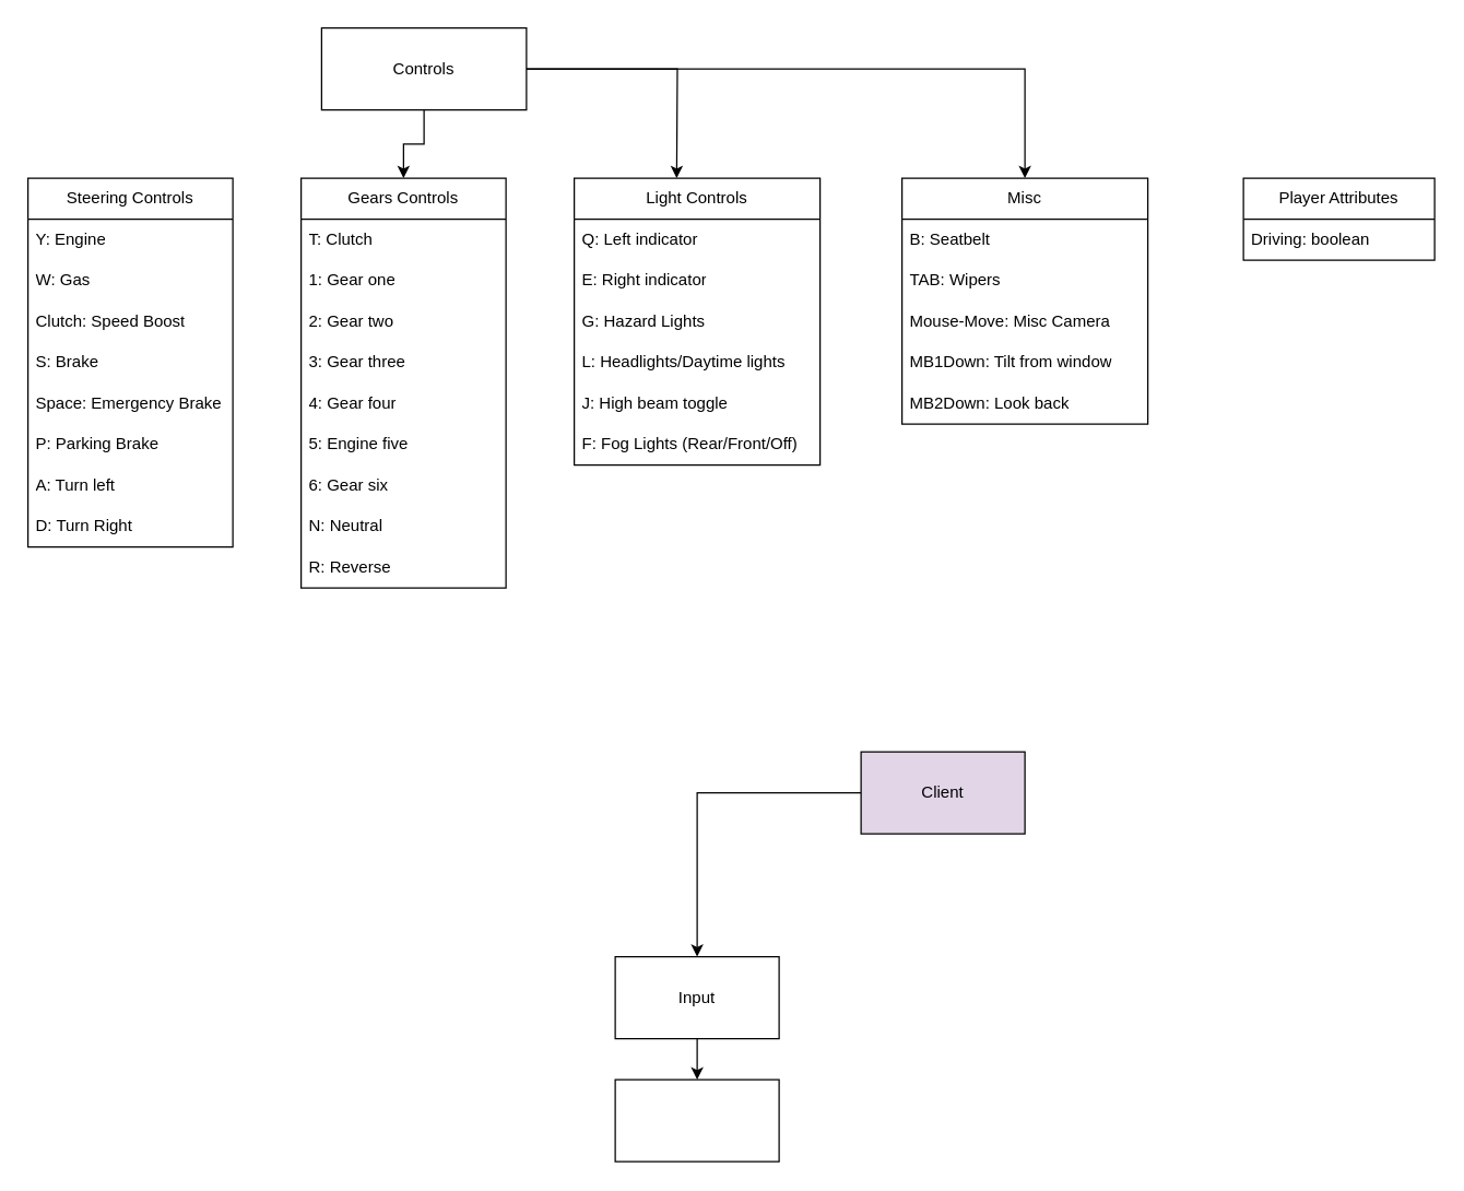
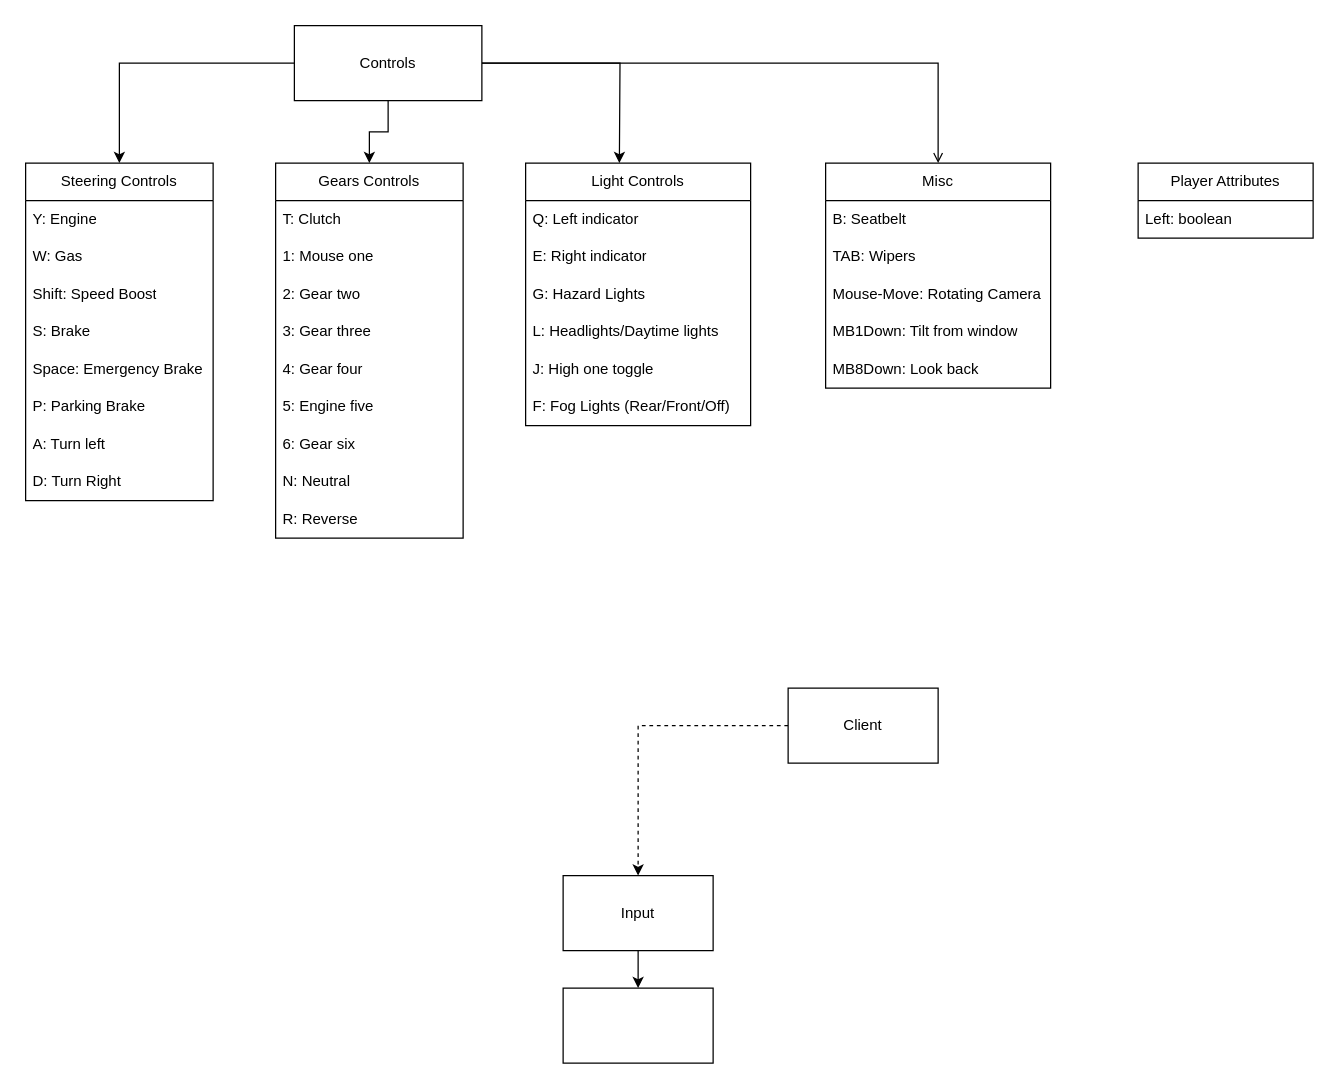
  <mxCell id="0" />
  <mxCell id="1" parent="0" />
  <mxCell id="2" value="" style="edgeStyle=orthogonalEdgeStyle;rounded=0;orthogonalLoop=1;jettySize=auto;html=1;" edge="1" parent="1" source="3" target="43"><mxGeometry relative="1" as="geometry" /></mxCell>
  <mxCell id="3" value="Input" style="rounded=0;whiteSpace=wrap;html=1;" parent="1" vertex="1"><mxGeometry x="450" y="700" width="120" height="60" as="geometry" /></mxCell>
  <mxCell id="4" value="Player Attributes" style="swimlane;fontStyle=0;childLayout=stackLayout;horizontal=1;startSize=30;horizontalStack=0;resizeParent=1;resizeParentMax=0;resizeLast=0;collapsible=1;marginBottom=0;whiteSpace=wrap;html=1;" parent="1" vertex="1"><mxGeometry x="910" y="130" width="140" height="60" as="geometry" /></mxCell>
- <mxCell id="5" value="Driving: boolean" style="text;strokeColor=none;fillColor=none;align=left;verticalAlign=middle;spacingLeft=4;spacingRight=4;overflow=hidden;points=[[0,0.5],[1,0.5]];portConstraint=eastwest;rotatable=0;whiteSpace=wrap;html=1;" parent="4" vertex="1"><mxGeometry y="30" width="140" height="30" as="geometry" /></mxCell>
+ <mxCell id="5" value="Left: boolean" style="text;strokeColor=none;fillColor=none;align=left;verticalAlign=middle;spacingLeft=4;spacingRight=4;overflow=hidden;points=[[0,0.5],[1,0.5]];portConstraint=eastwest;rotatable=0;whiteSpace=wrap;html=1;" parent="4" vertex="1"><mxGeometry y="30" width="140" height="30" as="geometry" /></mxCell>
  <mxCell id="6" value="Steering Controls" style="swimlane;fontStyle=0;childLayout=stackLayout;horizontal=1;startSize=30;horizontalStack=0;resizeParent=1;resizeParentMax=0;resizeLast=0;collapsible=1;marginBottom=0;whiteSpace=wrap;html=1;" parent="1" vertex="1"><mxGeometry x="20" y="130" width="150" height="270" as="geometry" /></mxCell>
  <mxCell id="7" value="Y: Engine" style="text;strokeColor=none;fillColor=none;align=left;verticalAlign=middle;spacingLeft=4;spacingRight=4;overflow=hidden;points=[[0,0.5],[1,0.5]];portConstraint=eastwest;rotatable=0;whiteSpace=wrap;html=1;" vertex="1" parent="6"><mxGeometry y="30" width="150" height="30" as="geometry" /></mxCell>
  <mxCell id="8" value="W: Gas" style="text;strokeColor=none;fillColor=none;align=left;verticalAlign=middle;spacingLeft=4;spacingRight=4;overflow=hidden;points=[[0,0.5],[1,0.5]];portConstraint=eastwest;rotatable=0;whiteSpace=wrap;html=1;" parent="6" vertex="1"><mxGeometry y="60" width="150" height="30" as="geometry" /></mxCell>
- <mxCell id="9" value="Clutch: Speed Boost" style="text;strokeColor=none;fillColor=none;align=left;verticalAlign=middle;spacingLeft=4;spacingRight=4;overflow=hidden;points=[[0,0.5],[1,0.5]];portConstraint=eastwest;rotatable=0;whiteSpace=wrap;html=1;" parent="6" vertex="1"><mxGeometry y="90" width="150" height="30" as="geometry" /></mxCell>
+ <mxCell id="9" value="Shift: Speed Boost" style="text;strokeColor=none;fillColor=none;align=left;verticalAlign=middle;spacingLeft=4;spacingRight=4;overflow=hidden;points=[[0,0.5],[1,0.5]];portConstraint=eastwest;rotatable=0;whiteSpace=wrap;html=1;" parent="6" vertex="1"><mxGeometry y="90" width="150" height="30" as="geometry" /></mxCell>
  <mxCell id="10" value="S: Brake" style="text;strokeColor=none;fillColor=none;align=left;verticalAlign=middle;spacingLeft=4;spacingRight=4;overflow=hidden;points=[[0,0.5],[1,0.5]];portConstraint=eastwest;rotatable=0;whiteSpace=wrap;html=1;" parent="6" vertex="1"><mxGeometry y="120" width="150" height="30" as="geometry" /></mxCell>
  <mxCell id="11" value="Space: Emergency Brake" style="text;strokeColor=none;fillColor=none;align=left;verticalAlign=middle;spacingLeft=4;spacingRight=4;overflow=hidden;points=[[0,0.5],[1,0.5]];portConstraint=eastwest;rotatable=0;whiteSpace=wrap;html=1;" parent="6" vertex="1"><mxGeometry y="150" width="150" height="30" as="geometry" /></mxCell>
  <mxCell id="12" value="P: Parking Brake" style="text;strokeColor=none;fillColor=none;align=left;verticalAlign=middle;spacingLeft=4;spacingRight=4;overflow=hidden;points=[[0,0.5],[1,0.5]];portConstraint=eastwest;rotatable=0;whiteSpace=wrap;html=1;" parent="6" vertex="1"><mxGeometry y="180" width="150" height="30" as="geometry" /></mxCell>
  <mxCell id="13" value="A: Turn left" style="text;strokeColor=none;fillColor=none;align=left;verticalAlign=middle;spacingLeft=4;spacingRight=4;overflow=hidden;points=[[0,0.5],[1,0.5]];portConstraint=eastwest;rotatable=0;whiteSpace=wrap;html=1;" vertex="1" parent="6"><mxGeometry y="210" width="150" height="30" as="geometry" /></mxCell>
  <mxCell id="14" value="D: Turn Right" style="text;strokeColor=none;fillColor=none;align=left;verticalAlign=middle;spacingLeft=4;spacingRight=4;overflow=hidden;points=[[0,0.5],[1,0.5]];portConstraint=eastwest;rotatable=0;whiteSpace=wrap;html=1;" vertex="1" parent="6"><mxGeometry y="240" width="150" height="30" as="geometry" /></mxCell>
  <mxCell id="15" value="Gears Controls" style="swimlane;fontStyle=0;childLayout=stackLayout;horizontal=1;startSize=30;horizontalStack=0;resizeParent=1;resizeParentMax=0;resizeLast=0;collapsible=1;marginBottom=0;whiteSpace=wrap;html=1;" parent="1" vertex="1"><mxGeometry x="220" y="130" width="150" height="300" as="geometry" /></mxCell>
  <mxCell id="16" value="T: Clutch" style="text;strokeColor=none;fillColor=none;align=left;verticalAlign=middle;spacingLeft=4;spacingRight=4;overflow=hidden;points=[[0,0.5],[1,0.5]];portConstraint=eastwest;rotatable=0;whiteSpace=wrap;html=1;" parent="15" vertex="1"><mxGeometry y="30" width="150" height="30" as="geometry" /></mxCell>
- <mxCell id="17" value="1: Gear one" style="text;strokeColor=none;fillColor=none;align=left;verticalAlign=middle;spacingLeft=4;spacingRight=4;overflow=hidden;points=[[0,0.5],[1,0.5]];portConstraint=eastwest;rotatable=0;whiteSpace=wrap;html=1;" parent="15" vertex="1"><mxGeometry y="60" width="150" height="30" as="geometry" /></mxCell>
+ <mxCell id="17" value="1: Mouse one" style="text;strokeColor=none;fillColor=none;align=left;verticalAlign=middle;spacingLeft=4;spacingRight=4;overflow=hidden;points=[[0,0.5],[1,0.5]];portConstraint=eastwest;rotatable=0;whiteSpace=wrap;html=1;" parent="15" vertex="1"><mxGeometry y="60" width="150" height="30" as="geometry" /></mxCell>
  <mxCell id="18" value="2: Gear two" style="text;strokeColor=none;fillColor=none;align=left;verticalAlign=middle;spacingLeft=4;spacingRight=4;overflow=hidden;points=[[0,0.5],[1,0.5]];portConstraint=eastwest;rotatable=0;whiteSpace=wrap;html=1;" parent="15" vertex="1"><mxGeometry y="90" width="150" height="30" as="geometry" /></mxCell>
  <mxCell id="19" value="3: Gear three" style="text;strokeColor=none;fillColor=none;align=left;verticalAlign=middle;spacingLeft=4;spacingRight=4;overflow=hidden;points=[[0,0.5],[1,0.5]];portConstraint=eastwest;rotatable=0;whiteSpace=wrap;html=1;" parent="15" vertex="1"><mxGeometry y="120" width="150" height="30" as="geometry" /></mxCell>
  <mxCell id="20" value="4: Gear four" style="text;strokeColor=none;fillColor=none;align=left;verticalAlign=middle;spacingLeft=4;spacingRight=4;overflow=hidden;points=[[0,0.5],[1,0.5]];portConstraint=eastwest;rotatable=0;whiteSpace=wrap;html=1;" parent="15" vertex="1"><mxGeometry y="150" width="150" height="30" as="geometry" /></mxCell>
  <mxCell id="21" value="5: Engine five" style="text;strokeColor=none;fillColor=none;align=left;verticalAlign=middle;spacingLeft=4;spacingRight=4;overflow=hidden;points=[[0,0.5],[1,0.5]];portConstraint=eastwest;rotatable=0;whiteSpace=wrap;html=1;" parent="15" vertex="1"><mxGeometry y="180" width="150" height="30" as="geometry" /></mxCell>
  <mxCell id="22" value="6: Gear six" style="text;strokeColor=none;fillColor=none;align=left;verticalAlign=middle;spacingLeft=4;spacingRight=4;overflow=hidden;points=[[0,0.5],[1,0.5]];portConstraint=eastwest;rotatable=0;whiteSpace=wrap;html=1;" parent="15" vertex="1"><mxGeometry y="210" width="150" height="30" as="geometry" /></mxCell>
  <mxCell id="23" value="N: Neutral" style="text;strokeColor=none;fillColor=none;align=left;verticalAlign=middle;spacingLeft=4;spacingRight=4;overflow=hidden;points=[[0,0.5],[1,0.5]];portConstraint=eastwest;rotatable=0;whiteSpace=wrap;html=1;" vertex="1" parent="15"><mxGeometry y="240" width="150" height="30" as="geometry" /></mxCell>
  <mxCell id="24" value="R: Reverse" style="text;strokeColor=none;fillColor=none;align=left;verticalAlign=middle;spacingLeft=4;spacingRight=4;overflow=hidden;points=[[0,0.5],[1,0.5]];portConstraint=eastwest;rotatable=0;whiteSpace=wrap;html=1;" parent="15" vertex="1"><mxGeometry y="270" width="150" height="30" as="geometry" /></mxCell>
  <mxCell id="25" style="edgeStyle=orthogonalEdgeStyle;rounded=0;orthogonalLoop=1;jettySize=auto;html=1;entryX=0.5;entryY=0;entryDx=0;entryDy=0;" parent="1" source="29" target="15" edge="1"><mxGeometry relative="1" as="geometry" /></mxCell>
+ <mxCell id="26" style="edgeStyle=orthogonalEdgeStyle;rounded=0;orthogonalLoop=1;jettySize=auto;html=1;entryX=0.5;entryY=0;entryDx=0;entryDy=0;" parent="1" source="29" target="6" edge="1"><mxGeometry relative="1" as="geometry" /></mxCell>
  <mxCell id="27" style="edgeStyle=orthogonalEdgeStyle;rounded=0;orthogonalLoop=1;jettySize=auto;html=1;entryX=0.5;entryY=0;entryDx=0;entryDy=0;" parent="1" source="29" edge="1"><mxGeometry relative="1" as="geometry"><mxPoint x="495" y="130" as="targetPoint" /></mxGeometry></mxCell>
- <mxCell id="28" style="edgeStyle=orthogonalEdgeStyle;rounded=0;orthogonalLoop=1;jettySize=auto;html=1;entryX=0.5;entryY=0;entryDx=0;entryDy=0;" edge="1" parent="1" source="29" target="37"><mxGeometry relative="1" as="geometry" /></mxCell>
+ <mxCell id="28" style="edgeStyle=orthogonalEdgeStyle;rounded=0;orthogonalLoop=1;jettySize=auto;html=1;entryX=0.5;entryY=0;entryDx=0;entryDy=0;endArrow=open;" edge="1" parent="1" source="29" target="37"><mxGeometry relative="1" as="geometry" /></mxCell>
  <mxCell id="29" value="Controls" style="rounded=0;whiteSpace=wrap;html=1;" parent="1" vertex="1"><mxGeometry x="235" y="20" width="150" height="60" as="geometry" /></mxCell>
  <mxCell id="30" value="Light Controls" style="swimlane;fontStyle=0;childLayout=stackLayout;horizontal=1;startSize=30;horizontalStack=0;resizeParent=1;resizeParentMax=0;resizeLast=0;collapsible=1;marginBottom=0;whiteSpace=wrap;html=1;" parent="1" vertex="1"><mxGeometry x="420" y="130" width="180" height="210" as="geometry" /></mxCell>
  <mxCell id="31" value="Q: Left indicator" style="text;strokeColor=none;fillColor=none;align=left;verticalAlign=middle;spacingLeft=4;spacingRight=4;overflow=hidden;points=[[0,0.5],[1,0.5]];portConstraint=eastwest;rotatable=0;whiteSpace=wrap;html=1;" parent="30" vertex="1"><mxGeometry y="30" width="180" height="30" as="geometry" /></mxCell>
  <mxCell id="32" value="E: Right indicator" style="text;strokeColor=none;fillColor=none;align=left;verticalAlign=middle;spacingLeft=4;spacingRight=4;overflow=hidden;points=[[0,0.5],[1,0.5]];portConstraint=eastwest;rotatable=0;whiteSpace=wrap;html=1;" parent="30" vertex="1"><mxGeometry y="60" width="180" height="30" as="geometry" /></mxCell>
  <mxCell id="33" value="G: Hazard Lights" style="text;strokeColor=none;fillColor=none;align=left;verticalAlign=middle;spacingLeft=4;spacingRight=4;overflow=hidden;points=[[0,0.5],[1,0.5]];portConstraint=eastwest;rotatable=0;whiteSpace=wrap;html=1;" vertex="1" parent="30"><mxGeometry y="90" width="180" height="30" as="geometry" /></mxCell>
  <mxCell id="34" value="L: Headlights/Daytime lights" style="text;strokeColor=none;fillColor=none;align=left;verticalAlign=middle;spacingLeft=4;spacingRight=4;overflow=hidden;points=[[0,0.5],[1,0.5]];portConstraint=eastwest;rotatable=0;whiteSpace=wrap;html=1;" parent="30" vertex="1"><mxGeometry y="120" width="180" height="30" as="geometry" /></mxCell>
- <mxCell id="35" value="J: High beam toggle" style="text;strokeColor=none;fillColor=none;align=left;verticalAlign=middle;spacingLeft=4;spacingRight=4;overflow=hidden;points=[[0,0.5],[1,0.5]];portConstraint=eastwest;rotatable=0;whiteSpace=wrap;html=1;" vertex="1" parent="30"><mxGeometry y="150" width="180" height="30" as="geometry" /></mxCell>
+ <mxCell id="35" value="J: High one toggle" style="text;strokeColor=none;fillColor=none;align=left;verticalAlign=middle;spacingLeft=4;spacingRight=4;overflow=hidden;points=[[0,0.5],[1,0.5]];portConstraint=eastwest;rotatable=0;whiteSpace=wrap;html=1;" vertex="1" parent="30"><mxGeometry y="150" width="180" height="30" as="geometry" /></mxCell>
  <mxCell id="36" value="F: Fog Lights (Rear/Front/Off)" style="text;strokeColor=none;fillColor=none;align=left;verticalAlign=middle;spacingLeft=4;spacingRight=4;overflow=hidden;points=[[0,0.5],[1,0.5]];portConstraint=eastwest;rotatable=0;whiteSpace=wrap;html=1;" vertex="1" parent="30"><mxGeometry y="180" width="180" height="30" as="geometry" /></mxCell>
  <mxCell id="37" value="Misc" style="swimlane;fontStyle=0;childLayout=stackLayout;horizontal=1;startSize=30;horizontalStack=0;resizeParent=1;resizeParentMax=0;resizeLast=0;collapsible=1;marginBottom=0;whiteSpace=wrap;html=1;" vertex="1" parent="1"><mxGeometry x="660" y="130" width="180" height="180" as="geometry" /></mxCell>
  <mxCell id="38" value="B: Seatbelt" style="text;strokeColor=none;fillColor=none;align=left;verticalAlign=middle;spacingLeft=4;spacingRight=4;overflow=hidden;points=[[0,0.5],[1,0.5]];portConstraint=eastwest;rotatable=0;whiteSpace=wrap;html=1;" vertex="1" parent="37"><mxGeometry y="30" width="180" height="30" as="geometry" /></mxCell>
  <mxCell id="39" value="TAB: Wipers" style="text;strokeColor=none;fillColor=none;align=left;verticalAlign=middle;spacingLeft=4;spacingRight=4;overflow=hidden;points=[[0,0.5],[1,0.5]];portConstraint=eastwest;rotatable=0;whiteSpace=wrap;html=1;" vertex="1" parent="37"><mxGeometry y="60" width="180" height="30" as="geometry" /></mxCell>
- <mxCell id="40" value="Mouse-Move: Misc Camera" style="text;strokeColor=none;fillColor=none;align=left;verticalAlign=middle;spacingLeft=4;spacingRight=4;overflow=hidden;points=[[0,0.5],[1,0.5]];portConstraint=eastwest;rotatable=0;whiteSpace=wrap;html=1;" vertex="1" parent="37"><mxGeometry y="90" width="180" height="30" as="geometry" /></mxCell>
+ <mxCell id="40" value="Mouse-Move: Rotating Camera" style="text;strokeColor=none;fillColor=none;align=left;verticalAlign=middle;spacingLeft=4;spacingRight=4;overflow=hidden;points=[[0,0.5],[1,0.5]];portConstraint=eastwest;rotatable=0;whiteSpace=wrap;html=1;" vertex="1" parent="37"><mxGeometry y="90" width="180" height="30" as="geometry" /></mxCell>
  <mxCell id="41" value="MB1Down: Tilt from window" style="text;strokeColor=none;fillColor=none;align=left;verticalAlign=middle;spacingLeft=4;spacingRight=4;overflow=hidden;points=[[0,0.5],[1,0.5]];portConstraint=eastwest;rotatable=0;whiteSpace=wrap;html=1;" vertex="1" parent="37"><mxGeometry y="120" width="180" height="30" as="geometry" /></mxCell>
- <mxCell id="42" value="MB2Down: Look back" style="text;strokeColor=none;fillColor=none;align=left;verticalAlign=middle;spacingLeft=4;spacingRight=4;overflow=hidden;points=[[0,0.5],[1,0.5]];portConstraint=eastwest;rotatable=0;whiteSpace=wrap;html=1;" vertex="1" parent="37"><mxGeometry y="150" width="180" height="30" as="geometry" /></mxCell>
+ <mxCell id="42" value="MB8Down: Look back" style="text;strokeColor=none;fillColor=none;align=left;verticalAlign=middle;spacingLeft=4;spacingRight=4;overflow=hidden;points=[[0,0.5],[1,0.5]];portConstraint=eastwest;rotatable=0;whiteSpace=wrap;html=1;" vertex="1" parent="37"><mxGeometry y="150" width="180" height="30" as="geometry" /></mxCell>
  <mxCell id="43" value="" style="whiteSpace=wrap;html=1;rounded=0;" vertex="1" parent="1"><mxGeometry x="450" y="790" width="120" height="60" as="geometry" /></mxCell>
- <mxCell id="44" style="edgeStyle=orthogonalEdgeStyle;rounded=0;orthogonalLoop=1;jettySize=auto;html=1;" edge="1" parent="1" source="45" target="3"><mxGeometry relative="1" as="geometry" /></mxCell>
- <mxCell id="45" value="Client" style="rounded=0;whiteSpace=wrap;html=1;fillColor=#e1d5e7;" vertex="1" parent="1"><mxGeometry x="630" y="550" width="120" height="60" as="geometry" /></mxCell>
+ <mxCell id="44" style="edgeStyle=orthogonalEdgeStyle;rounded=0;orthogonalLoop=1;jettySize=auto;html=1;dashed=1;" edge="1" parent="1" source="45" target="3"><mxGeometry relative="1" as="geometry" /></mxCell>
+ <mxCell id="45" value="Client" style="rounded=0;whiteSpace=wrap;html=1;" vertex="1" parent="1"><mxGeometry x="630" y="550" width="120" height="60" as="geometry" /></mxCell>
